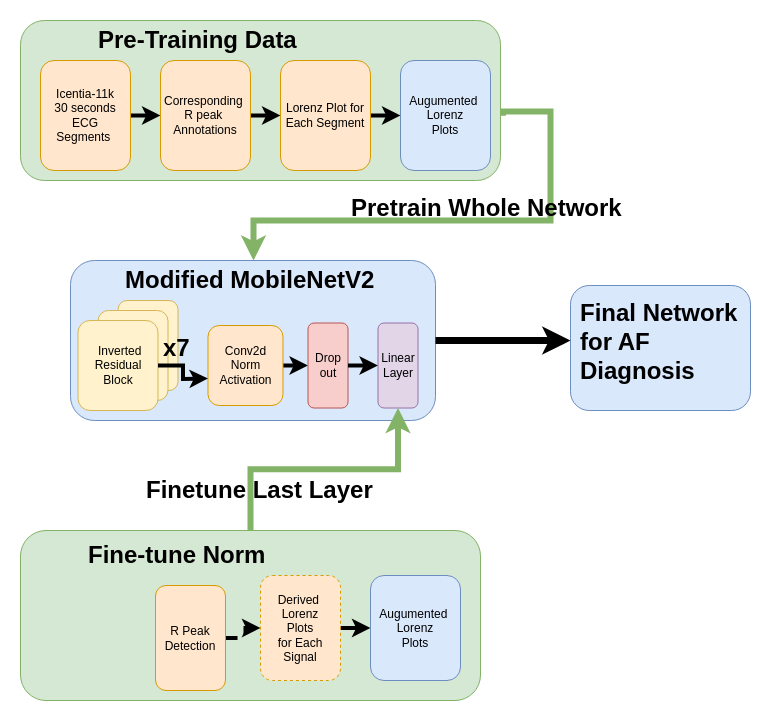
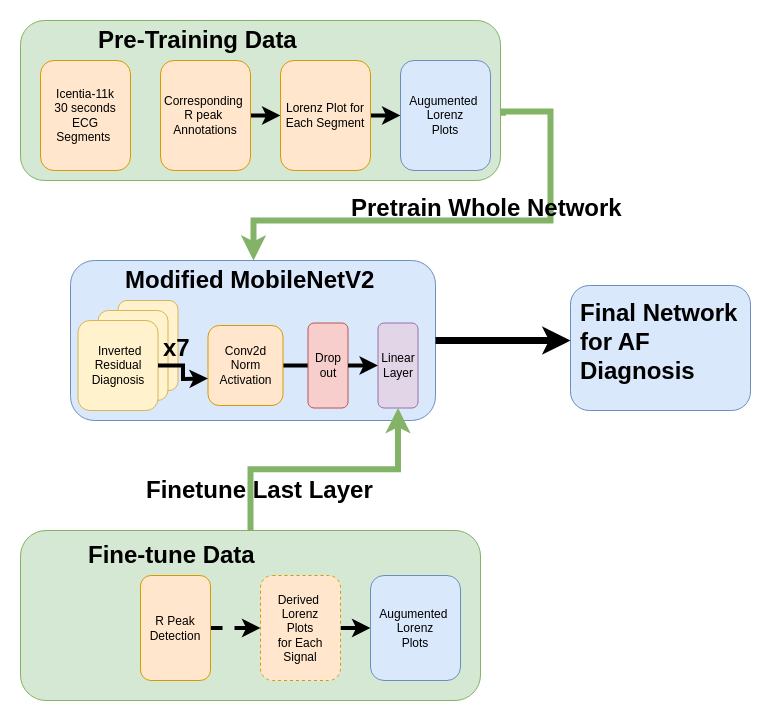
  <mxCell id="0" />
  <mxCell id="1" parent="0" />
  <mxCell id="2" value="" style="rounded=1;whiteSpace=wrap;html=1;fillColor=#dae8fc;strokeColor=#6c8ebf;strokeWidth=1;" vertex="1" parent="1"><mxGeometry x="570" y="285" width="180" height="125" as="geometry" /></mxCell>
  <mxCell id="3" value="&lt;h1&gt;Final Network for AF Diagnosis&lt;/h1&gt;" style="text;html=1;strokeColor=none;fillColor=none;spacing=5;spacingTop=-20;whiteSpace=wrap;overflow=hidden;rounded=0;strokeWidth=0;" vertex="1" parent="1"><mxGeometry x="575" y="292.5" width="170" height="110" as="geometry" /></mxCell>
  <mxCell id="4" style="edgeStyle=orthogonalEdgeStyle;rounded=0;orthogonalLoop=1;jettySize=auto;html=1;strokeWidth=6;fillColor=#d5e8d4;strokeColor=#82b366;exitX=1.005;exitY=0.595;exitDx=0;exitDy=0;exitPerimeter=0;" edge="1" parent="1" source="5" target="14"><mxGeometry relative="1" as="geometry"><mxPoint x="430" y="190" as="sourcePoint" /><Array as="points"><mxPoint x="550" y="111" /><mxPoint x="550" y="220" /><mxPoint x="253" y="220" /></Array></mxGeometry></mxCell>
  <mxCell id="5" value="" style="rounded=1;whiteSpace=wrap;html=1;fillColor=#d5e8d4;strokeColor=#82b366;" vertex="1" parent="1"><mxGeometry x="20" y="20" width="480" height="160" as="geometry" /></mxCell>
- <mxCell id="6" style="edgeStyle=orthogonalEdgeStyle;rounded=0;orthogonalLoop=1;jettySize=auto;html=1;entryX=0;entryY=0.5;entryDx=0;entryDy=0;strokeWidth=4;" edge="1" parent="1" source="7" target="9"><mxGeometry relative="1" as="geometry" /></mxCell>
  <mxCell id="7" value="Icentia-11k&lt;br&gt;30 seconds&lt;br&gt;ECG &lt;br&gt;Segments&amp;nbsp;" style="rounded=1;whiteSpace=wrap;html=1;fillColor=#ffe6cc;strokeColor=#d79b00;" vertex="1" parent="1"><mxGeometry x="40" y="60" width="90" height="110" as="geometry" /></mxCell>
  <mxCell id="8" style="edgeStyle=orthogonalEdgeStyle;rounded=0;orthogonalLoop=1;jettySize=auto;html=1;entryX=0;entryY=0.5;entryDx=0;entryDy=0;strokeWidth=4;dashed=1;" edge="1" parent="1" source="9" target="11"><mxGeometry relative="1" as="geometry" /></mxCell>
  <mxCell id="9" value="Corresponding&amp;nbsp;&lt;br&gt;R peak&amp;nbsp;&lt;br&gt;Annotations" style="rounded=1;whiteSpace=wrap;html=1;fillColor=#ffe6cc;strokeColor=#d79b00;" vertex="1" parent="1"><mxGeometry x="160" y="60" width="90" height="110" as="geometry" /></mxCell>
  <mxCell id="10" style="edgeStyle=orthogonalEdgeStyle;rounded=0;orthogonalLoop=1;jettySize=auto;html=1;entryX=0;entryY=0.5;entryDx=0;entryDy=0;strokeWidth=4;" edge="1" parent="1" source="11" target="13"><mxGeometry relative="1" as="geometry" /></mxCell>
  <mxCell id="11" value="Lorenz Plot for Each Segment" style="rounded=1;whiteSpace=wrap;html=1;fillColor=#ffe6cc;strokeColor=#d79b00;" vertex="1" parent="1"><mxGeometry x="280" y="60" width="90" height="110" as="geometry" /></mxCell>
  <mxCell id="12" value="&lt;h1&gt;Pre-Training Data&lt;/h1&gt;" style="text;html=1;strokeColor=none;fillColor=none;spacing=5;spacingTop=-20;whiteSpace=wrap;overflow=hidden;rounded=0;" vertex="1" parent="1"><mxGeometry x="92.5" y="20" width="225" height="40" as="geometry" /></mxCell>
  <mxCell id="13" value="Augumented&amp;nbsp;&lt;br&gt;Lorenz&lt;br&gt;Plots" style="rounded=1;whiteSpace=wrap;html=1;fillColor=#dae8fc;strokeColor=#6c8ebf;" vertex="1" parent="1"><mxGeometry x="400" y="60" width="90" height="110" as="geometry" /></mxCell>
  <mxCell id="14" value="" style="rounded=1;whiteSpace=wrap;html=1;fillColor=#dae8fc;strokeColor=#6c8ebf;" vertex="1" parent="1"><mxGeometry x="70" y="260" width="365" height="160" as="geometry" /></mxCell>
  <mxCell id="15" value="&lt;h1&gt;Modified MobileNetV2&lt;/h1&gt;" style="text;html=1;strokeColor=none;fillColor=none;spacing=5;spacingTop=-20;whiteSpace=wrap;overflow=hidden;rounded=0;" vertex="1" parent="1"><mxGeometry x="120" y="260" width="277.5" height="30" as="geometry" /></mxCell>
  <mxCell id="16" value="" style="rounded=1;whiteSpace=wrap;html=1;fillColor=#fff2cc;strokeColor=#d6b656;" vertex="1" parent="1"><mxGeometry x="117.5" y="300" width="60" height="90" as="geometry" /></mxCell>
  <mxCell id="17" value="" style="rounded=1;whiteSpace=wrap;html=1;fillColor=#fff2cc;strokeColor=#d6b656;" vertex="1" parent="1"><mxGeometry x="97.5" y="310" width="70" height="90" as="geometry" /></mxCell>
- <mxCell id="18" value="&amp;nbsp;Inverted&lt;br&gt;Residual&lt;br&gt;Block" style="rounded=1;whiteSpace=wrap;html=1;fillColor=#fff2cc;strokeColor=#d6b656;" vertex="1" parent="1"><mxGeometry x="77.5" y="320" width="80" height="90" as="geometry" /></mxCell>
+ <mxCell id="18" value="&amp;nbsp;Inverted&lt;br&gt;Residual&lt;br&gt;Diagnosis" style="rounded=1;whiteSpace=wrap;html=1;fillColor=#fff2cc;strokeColor=#d6b656;" vertex="1" parent="1"><mxGeometry x="77.5" y="320" width="80" height="90" as="geometry" /></mxCell>
  <mxCell id="19" value="&lt;h1&gt;x7&lt;/h1&gt;" style="text;html=1;strokeColor=none;fillColor=none;spacing=5;spacingTop=-20;whiteSpace=wrap;overflow=hidden;rounded=0;" vertex="1" parent="1"><mxGeometry x="157.5" y="327.5" width="45" height="35" as="geometry" /></mxCell>
- <mxCell id="20" style="edgeStyle=orthogonalEdgeStyle;rounded=0;orthogonalLoop=1;jettySize=auto;html=1;exitX=1;exitY=0.5;exitDx=0;exitDy=0;strokeWidth=4;" edge="1" parent="1" source="21" target="23"><mxGeometry relative="1" as="geometry" /></mxCell>
+ <mxCell id="20" style="edgeStyle=orthogonalEdgeStyle;rounded=0;orthogonalLoop=1;jettySize=auto;html=1;exitX=1;exitY=0.5;exitDx=0;exitDy=0;strokeWidth=4;endArrow=none;" edge="1" parent="1" source="21" target="23"><mxGeometry relative="1" as="geometry" /></mxCell>
  <mxCell id="21" value="Conv2d&lt;br&gt;Norm&lt;br&gt;Activation" style="rounded=1;whiteSpace=wrap;html=1;fillColor=#ffe6cc;strokeColor=#d79b00;" vertex="1" parent="1"><mxGeometry x="207.5" y="325" width="75" height="80" as="geometry" /></mxCell>
  <mxCell id="22" style="edgeStyle=orthogonalEdgeStyle;rounded=0;orthogonalLoop=1;jettySize=auto;html=1;strokeWidth=4;" edge="1" parent="1" source="18"><mxGeometry relative="1" as="geometry"><mxPoint x="207.5" y="378" as="targetPoint" /></mxGeometry></mxCell>
  <mxCell id="23" value="Drop&lt;br&gt;out" style="whiteSpace=wrap;html=1;rounded=1;fillColor=#f8cecc;strokeColor=#b85450;" vertex="1" parent="1"><mxGeometry x="307.5" y="322.5" width="40" height="85" as="geometry" /></mxCell>
  <mxCell id="24" value="Linear&lt;br&gt;Layer" style="whiteSpace=wrap;html=1;rounded=1;fillColor=#e1d5e7;strokeColor=#9673a6;" vertex="1" parent="1"><mxGeometry x="377.5" y="322.5" width="40" height="85" as="geometry" /></mxCell>
  <mxCell id="25" value="" style="endArrow=classic;html=1;rounded=0;entryX=0;entryY=0.5;entryDx=0;entryDy=0;exitX=1;exitY=0.5;exitDx=0;exitDy=0;strokeWidth=4;" edge="1" parent="1" source="23" target="24"><mxGeometry width="50" height="50" relative="1" as="geometry"><mxPoint x="297.5" y="380" as="sourcePoint" /><mxPoint x="347.5" y="330" as="targetPoint" /></mxGeometry></mxCell>
  <mxCell id="26" style="edgeStyle=orthogonalEdgeStyle;rounded=0;orthogonalLoop=1;jettySize=auto;html=1;fillColor=#d5e8d4;strokeColor=#82b366;strokeWidth=6;" edge="1" parent="1" source="27" target="24"><mxGeometry relative="1" as="geometry" /></mxCell>
  <mxCell id="27" value="" style="rounded=1;whiteSpace=wrap;html=1;fillColor=#d5e8d4;strokeColor=#82b366;" vertex="1" parent="1"><mxGeometry x="20" y="530" width="460" height="170" as="geometry" /></mxCell>
- <mxCell id="28" value="&lt;h1&gt;Fine-tune Norm&lt;/h1&gt;" style="text;html=1;strokeColor=none;fillColor=none;spacing=5;spacingTop=-20;whiteSpace=wrap;overflow=hidden;rounded=0;" vertex="1" parent="1"><mxGeometry x="82.5" y="535" width="225" height="40" as="geometry" /></mxCell>
+ <mxCell id="28" value="&lt;h1&gt;Fine-tune Data&lt;/h1&gt;" style="text;html=1;strokeColor=none;fillColor=none;spacing=5;spacingTop=-20;whiteSpace=wrap;overflow=hidden;rounded=0;" vertex="1" parent="1"><mxGeometry x="82.5" y="535" width="225" height="40" as="geometry" /></mxCell>
  <mxCell id="29" style="edgeStyle=orthogonalEdgeStyle;rounded=0;orthogonalLoop=1;jettySize=auto;html=1;entryX=0;entryY=0.5;entryDx=0;entryDy=0;strokeWidth=4;dashed=1;" edge="1" parent="1" source="30" target="32"><mxGeometry relative="1" as="geometry" /></mxCell>
- <mxCell id="30" value="R Peak Detection" style="rounded=1;whiteSpace=wrap;html=1;fillColor=#ffe6cc;strokeColor=#d79b00;" vertex="1" parent="1"><mxGeometry x="155" y="585" width="70" height="105" as="geometry" /></mxCell>
+ <mxCell id="30" value="R Peak Detection" style="rounded=1;whiteSpace=wrap;html=1;fillColor=#ffe6cc;strokeColor=#d79b00;" vertex="1" parent="1"><mxGeometry x="140" y="575" width="70" height="105" as="geometry" /></mxCell>
  <mxCell id="31" style="edgeStyle=orthogonalEdgeStyle;rounded=0;orthogonalLoop=1;jettySize=auto;html=1;entryX=0;entryY=0.5;entryDx=0;entryDy=0;strokeWidth=4;" edge="1" parent="1" source="32" target="33"><mxGeometry relative="1" as="geometry" /></mxCell>
  <mxCell id="32" value="Derived&amp;nbsp;&lt;br&gt;Lorenz&lt;br&gt;Plots&lt;br&gt;for Each&lt;br&gt;Signal" style="rounded=1;whiteSpace=wrap;html=1;fillColor=#ffe6cc;strokeColor=#d79b00;dashed=1;" vertex="1" parent="1"><mxGeometry x="260" y="575" width="80" height="105" as="geometry" /></mxCell>
  <mxCell id="33" value="Augumented&amp;nbsp;&lt;br&gt;Lorenz&lt;br&gt;Plots" style="rounded=1;whiteSpace=wrap;html=1;fillColor=#dae8fc;strokeColor=#6c8ebf;" vertex="1" parent="1"><mxGeometry x="370" y="575" width="90" height="105" as="geometry" /></mxCell>
  <mxCell id="34" value="&lt;h1&gt;Pretrain Whole Network&lt;/h1&gt;" style="text;html=1;strokeColor=none;fillColor=none;spacing=5;spacingTop=-20;whiteSpace=wrap;overflow=hidden;rounded=0;" vertex="1" parent="1"><mxGeometry x="345.5" y="188" width="287.5" height="30" as="geometry" /></mxCell>
  <mxCell id="35" value="&lt;h1&gt;Finetune Last Layer&lt;/h1&gt;" style="text;html=1;strokeColor=none;fillColor=none;spacing=5;spacingTop=-20;whiteSpace=wrap;overflow=hidden;rounded=0;" vertex="1" parent="1"><mxGeometry x="141.25" y="470" width="237.5" height="40" as="geometry" /></mxCell>
  <mxCell id="36" style="edgeStyle=orthogonalEdgeStyle;rounded=0;orthogonalLoop=1;jettySize=auto;html=1;exitX=1;exitY=0.5;exitDx=0;exitDy=0;strokeWidth=7;" edge="1" parent="1" source="14"><mxGeometry relative="1" as="geometry"><mxPoint x="570" y="340" as="targetPoint" /></mxGeometry></mxCell>
